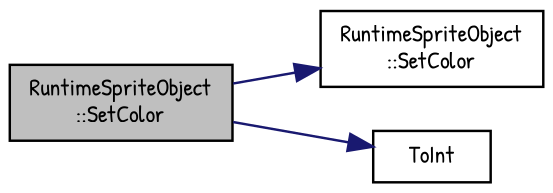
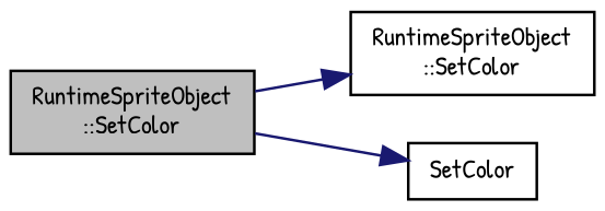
  digraph {
    rankdir=LR
    fontname="Patrick Hand"
    node [color=black fillcolor=white fontname="Patrick Hand" fontsize=10 shape=record style=filled]
    edge [color=midnightblue fontname="Patrick Hand" fontsize=10 labelfontname=Helvetica labelfontsize=10 style=solid]
    n1 [fillcolor=grey75 fontcolor=black height=0.2 label="RuntimeSpriteObject\l::SetColor" width=0.4]
    n2 [height=0.2 label="RuntimeSpriteObject\l::SetColor" width=0.4]
-   n3 [height=0.2 label=ToInt width=0.4]
+   n3 [height=0.2 label=SetColor width=0.4]
    n1 -> n2
    n1 -> n3
  }
